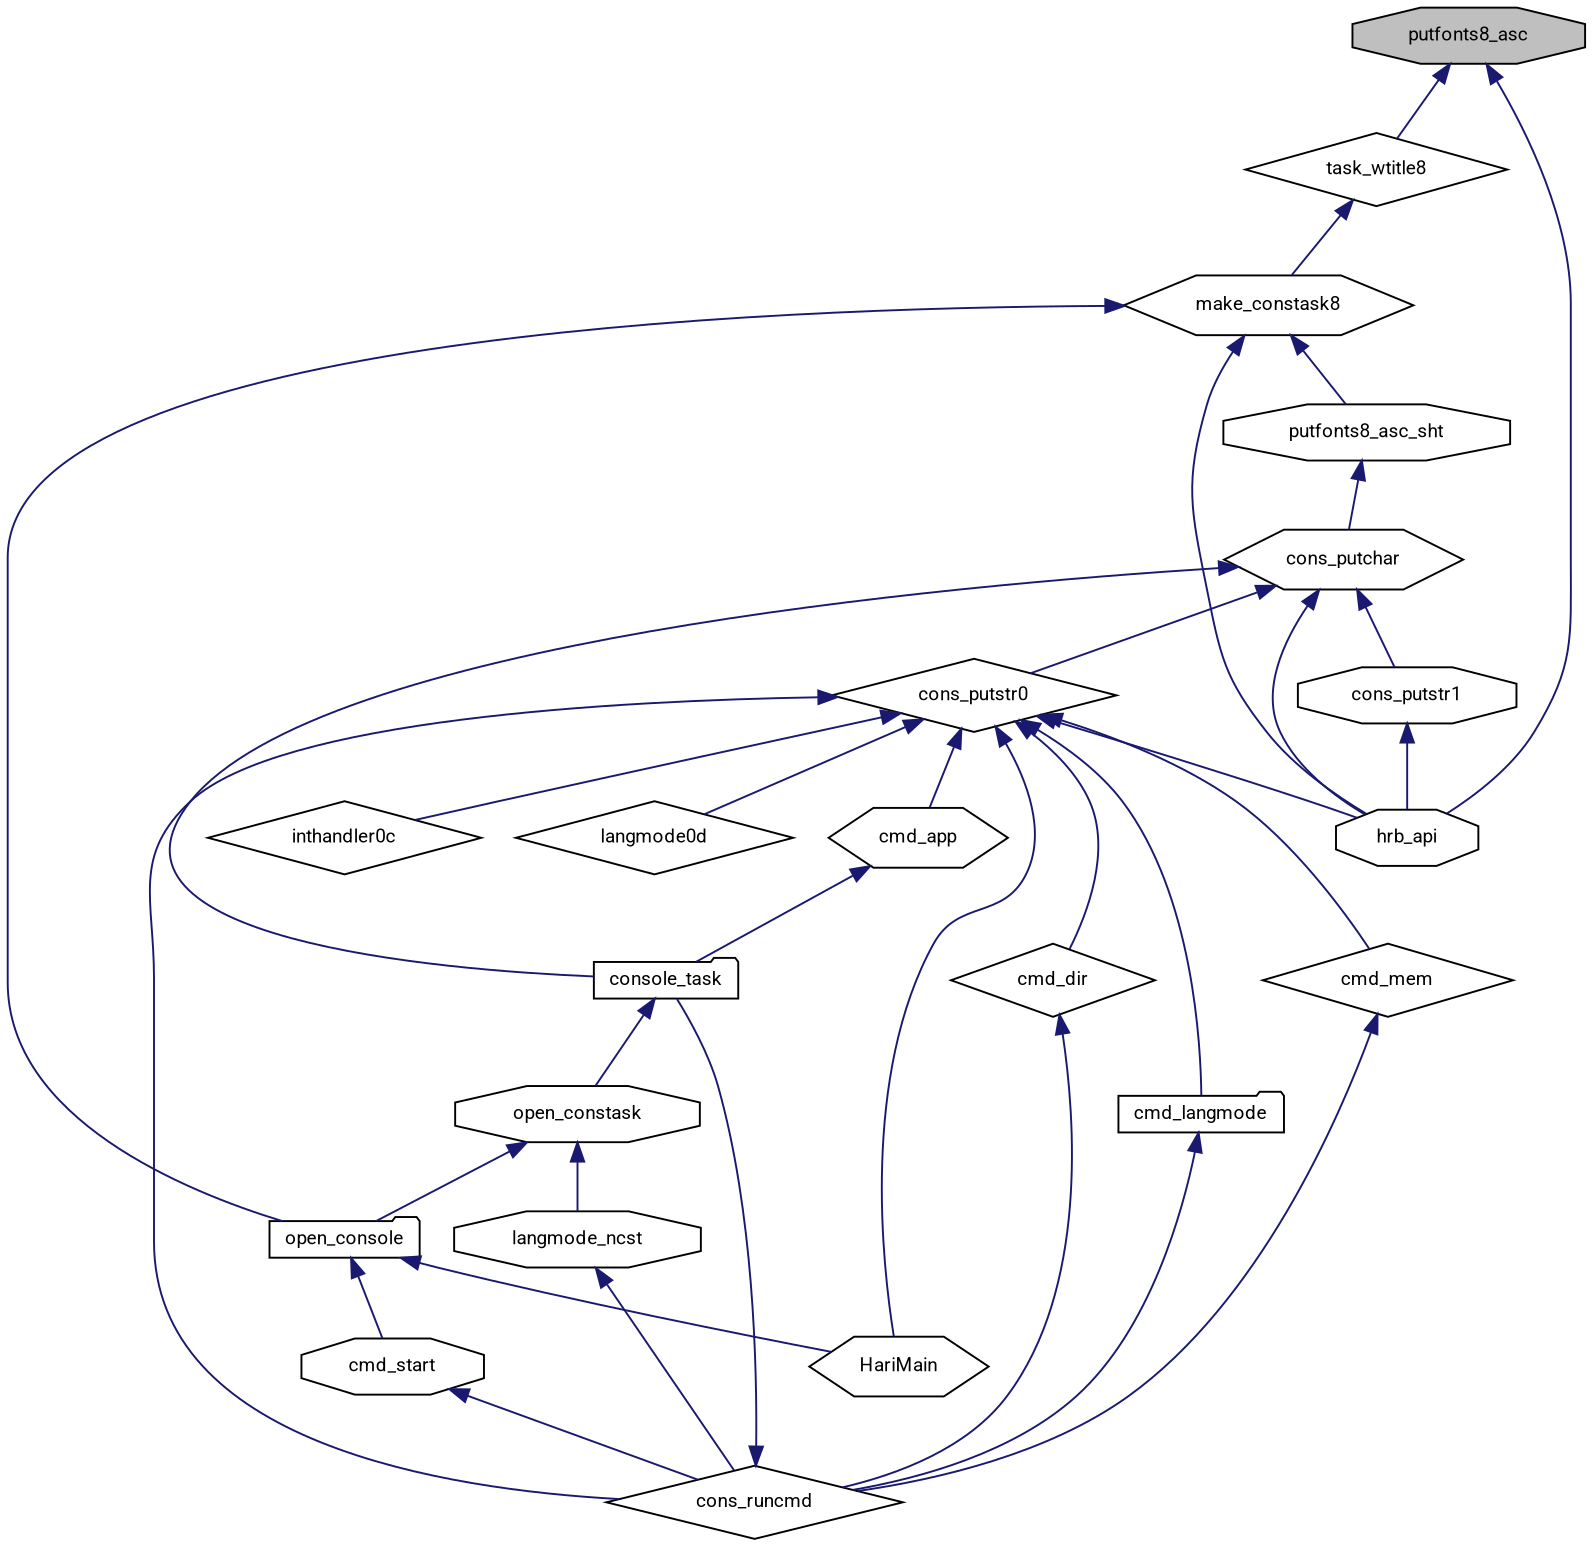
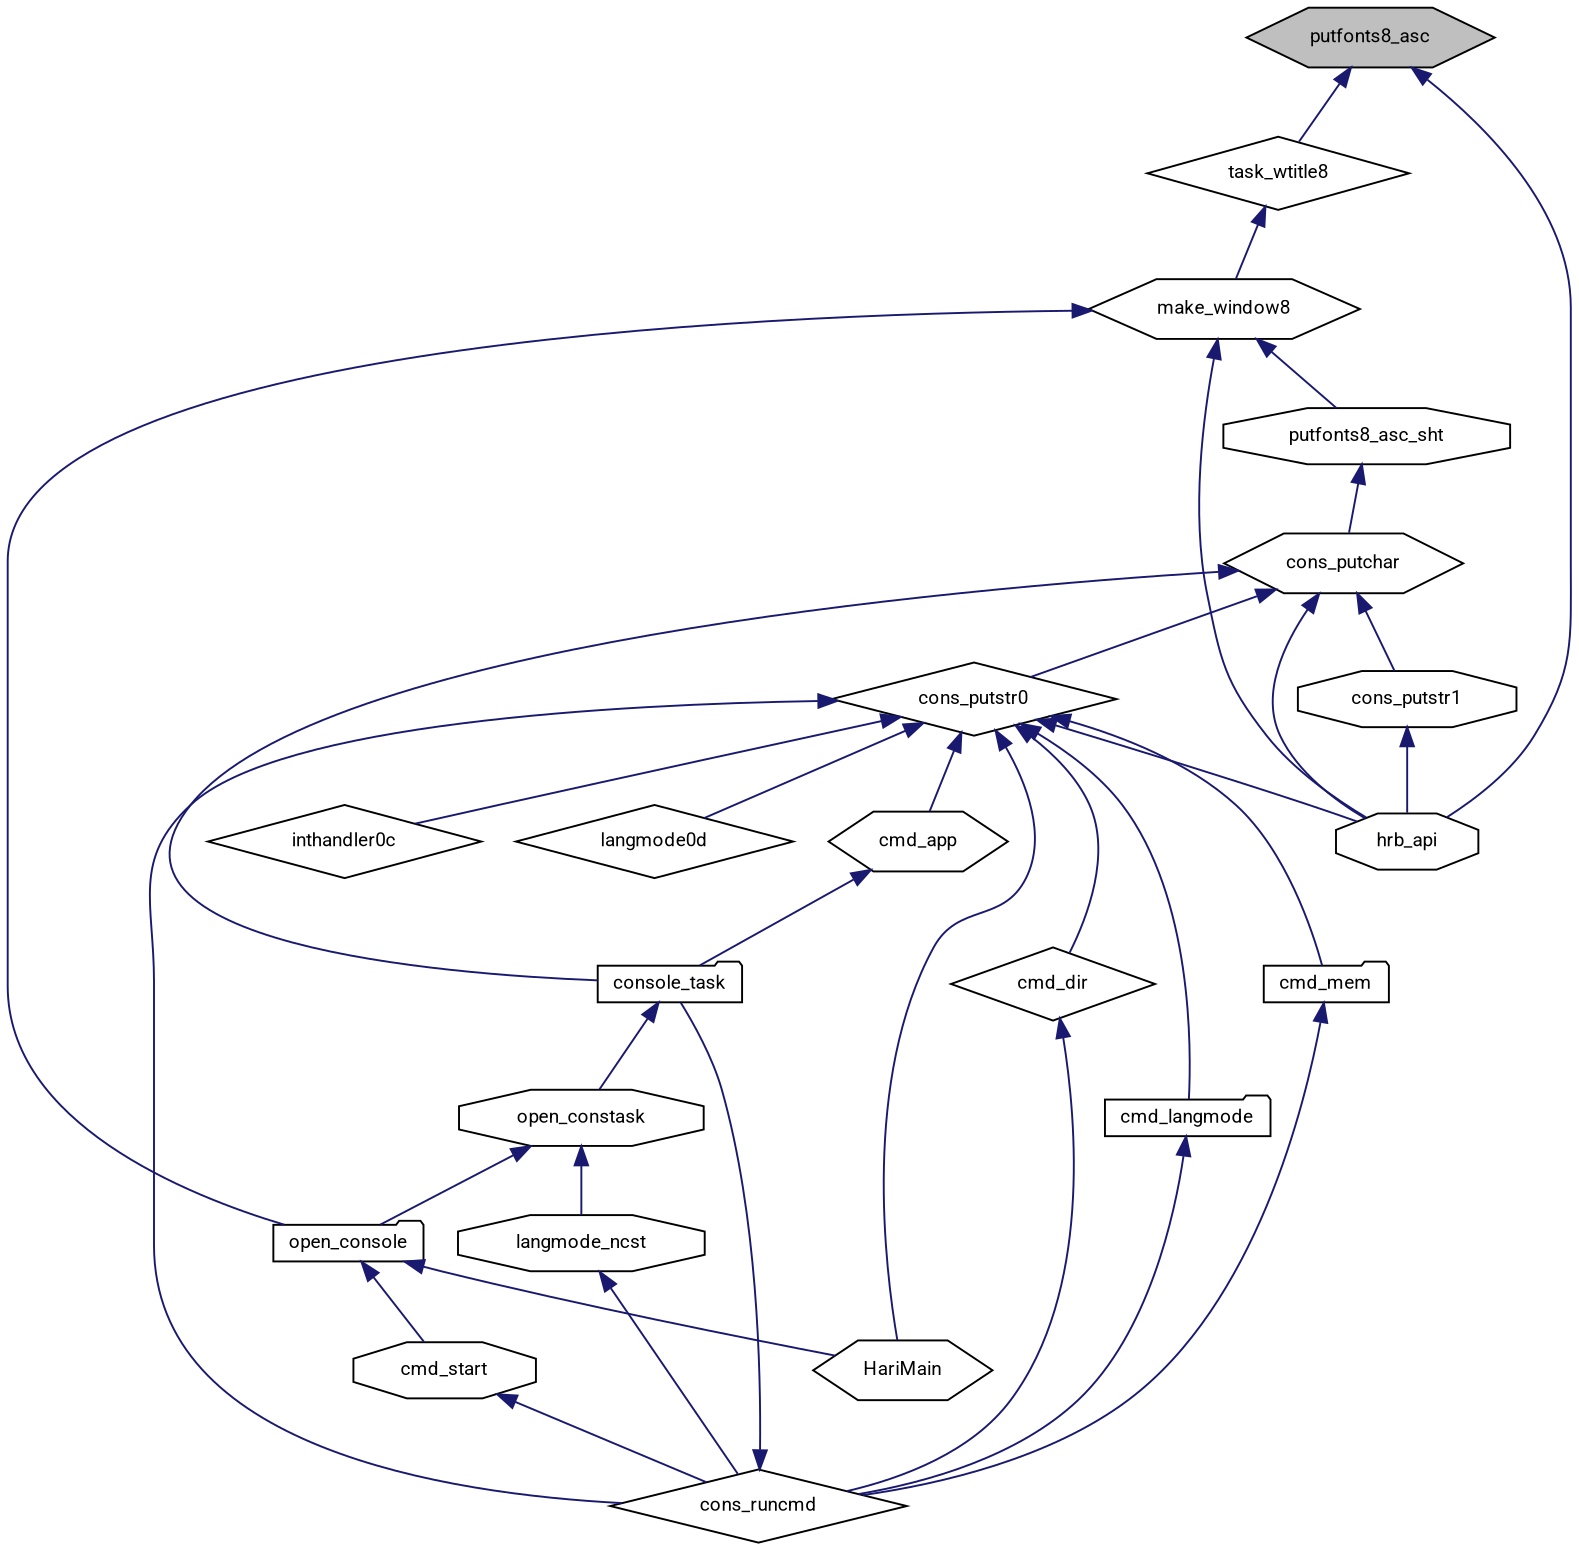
  digraph {
    fontname=Roboto
    rankdir=TB
    node [color=black fillcolor=white fontname=Roboto fontsize=10 shape=octagon style=filled]
    edge [color=midnightblue dir=back fontname=Roboto fontsize=10 labelfontname=Helvetica labelfontsize=10 style=solid]
-   n1 [fillcolor=grey75 fontcolor=black height=0.2 label=putfonts8_asc width=0.4]
+   n1 [fillcolor=grey75 fontcolor=black height=0.2 label=putfonts8_asc shape=hexagon width=0.4]
    n2 [height=0.2 label=hrb_api width=0.4]
    n3 [height=0.2 label=task_wtitle8 shape=diamond width=0.4]
-   n4 [height=0.2 label=make_constask8 shape=hexagon width=0.4]
+   n4 [height=0.2 label=make_window8 shape=hexagon width=0.4]
    n5 [height=0.2 label=putfonts8_asc_sht width=0.4]
    n6 [height=0.2 label=cons_putchar shape=hexagon width=0.4]
    n7 [height=0.2 label=open_console shape=folder width=0.4]
    n8 [height=0.2 label=cmd_start width=0.4]
    n9 [height=0.2 label=HariMain shape=hexagon width=0.4]
    n10 [height=0.2 label=cons_runcmd shape=diamond width=0.4]
    n11 [height=0.2 label=console_task shape=folder width=0.4]
    n12 [height=0.2 label=open_constask width=0.4]
    n13 [height=0.2 label=langmode_ncst width=0.4]
    n14 [height=0.2 label=cons_putstr0 shape=diamond width=0.4]
    n15 [height=0.2 label=cons_putstr1 width=0.4]
    n16 [height=0.2 label=cmd_app shape=hexagon width=0.4]
    n17 [height=0.2 label=cmd_dir shape=diamond width=0.4]
    n18 [height=0.2 label=cmd_langmode shape=folder width=0.4]
-   n19 [height=0.2 label=cmd_mem shape=diamond width=0.4]
+   n19 [height=0.2 label=cmd_mem shape=folder width=0.4]
    n20 [height=0.2 label=inthandler0c shape=diamond width=0.4]
    n21 [height=0.2 label=langmode0d shape=diamond width=0.4]
    n1 -> n2
    n1 -> n3
    n3 -> n4
    n4 -> n2
    n4 -> n5
    n4 -> n7
    n5 -> n6
    n6 -> n2
    n6 -> n11
    n6 -> n14
    n6 -> n15
    n7 -> n8
    n7 -> n9
    n8 -> n10
    n10 -> n11
    n11 -> n12
    n12 -> n7
    n12 -> n13
    n13 -> n10
    n14 -> n2
    n14 -> n9
    n14 -> n10
    n14 -> n16
    n14 -> n17
    n14 -> n18
    n14 -> n19
    n14 -> n20
    n14 -> n21
    n15 -> n2
    n16 -> n11
    n17 -> n10
    n18 -> n10
    n19 -> n10
  }
